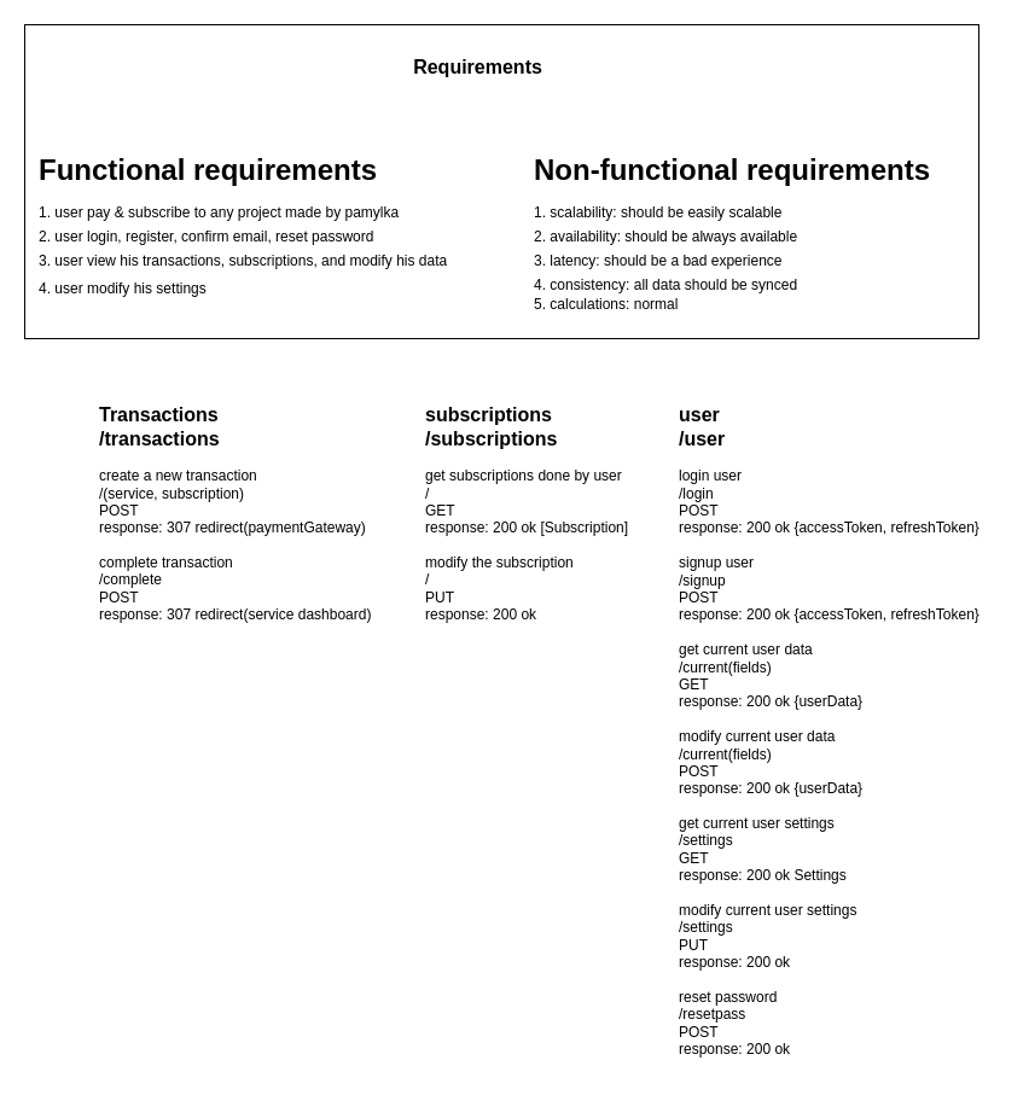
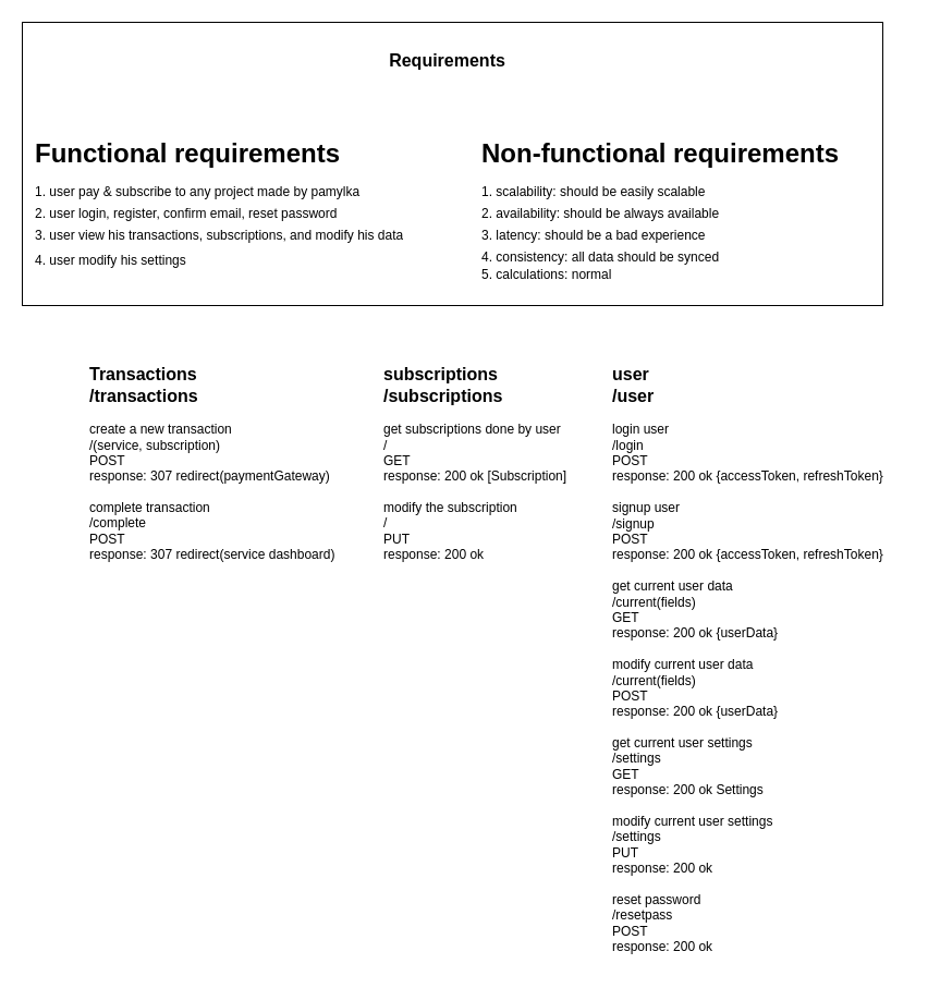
  <mxCell id="0" />
  <mxCell id="1" parent="0" />
  <mxCell id="2" value="" style="whiteSpace=wrap;html=1;fontSize=11;" vertex="1" parent="1"><mxGeometry x="20" y="20" width="790" height="260" as="geometry" /></mxCell>
  <mxCell id="3" value="&lt;h1 style=&quot;margin-top: 0px;&quot;&gt;&lt;span style=&quot;background-color: transparent; color: light-dark(rgb(0, 0, 0), rgb(255, 255, 255));&quot;&gt;Functional requirements&lt;/span&gt;&lt;/h1&gt;&lt;h1 style=&quot;margin-top: 0px; line-height: 0%;&quot;&gt;&lt;span style=&quot;font-size: 12px; font-weight: 400;&quot;&gt;1. user pay &amp;amp; subscribe to any project made by pamylka&lt;/span&gt;&lt;/h1&gt;&lt;h1 style=&quot;margin-top: 0px; line-height: 0%;&quot;&gt;&lt;span style=&quot;font-size: 12px; font-weight: 400; background-color: transparent; color: light-dark(rgb(0, 0, 0), rgb(255, 255, 255));&quot;&gt;2. user login, register, confirm email, reset password&lt;/span&gt;&lt;/h1&gt;&lt;h1 style=&quot;margin-top: 0px; line-height: 0%;&quot;&gt;&lt;span style=&quot;font-size: 12px; font-weight: 400; background-color: transparent; color: light-dark(rgb(0, 0, 0), rgb(255, 255, 255));&quot;&gt;3. user view his transactions, subscriptions, and modify his data&lt;/span&gt;&lt;/h1&gt;&lt;div&gt;&lt;span style=&quot;font-size: 12px; font-weight: 400; background-color: transparent; color: light-dark(rgb(0, 0, 0), rgb(255, 255, 255));&quot;&gt;4. user modify his settings&lt;/span&gt;&lt;/div&gt;" style="text;html=1;whiteSpace=wrap;overflow=hidden;rounded=0;" vertex="1" parent="1"><mxGeometry x="30" y="120" width="370" height="130" as="geometry" /></mxCell>
  <mxCell id="4" value="&lt;h1 style=&quot;margin-top: 0px;&quot;&gt;&lt;span style=&quot;background-color: transparent; color: light-dark(rgb(0, 0, 0), rgb(255, 255, 255));&quot;&gt;Non-functional requirements&lt;/span&gt;&lt;/h1&gt;&lt;h1 style=&quot;margin-top: 0px; line-height: 0%;&quot;&gt;&lt;span style=&quot;font-size: 12px; font-weight: 400;&quot;&gt;1. scalability: should be easily scalable&lt;/span&gt;&lt;/h1&gt;&lt;h1 style=&quot;margin-top: 0px; line-height: 0%;&quot;&gt;&lt;span style=&quot;background-color: transparent; color: light-dark(rgb(0, 0, 0), rgb(255, 255, 255)); font-size: 12px; font-weight: 400;&quot;&gt;2. availability: should be always available&lt;/span&gt;&lt;/h1&gt;&lt;h1 style=&quot;margin-top: 0px; line-height: 0%;&quot;&gt;&lt;span style=&quot;background-color: transparent; color: light-dark(rgb(0, 0, 0), rgb(255, 255, 255)); font-size: 12px; font-weight: 400;&quot;&gt;3. latency: should be a bad experience&lt;/span&gt;&lt;/h1&gt;&lt;h1 style=&quot;margin-top: 0px; line-height: 0%;&quot;&gt;&lt;span style=&quot;background-color: transparent; color: light-dark(rgb(0, 0, 0), rgb(255, 255, 255)); font-size: 12px; font-weight: normal;&quot;&gt;4. consistency: all data should be synced&lt;/span&gt;&lt;/h1&gt;&lt;div style=&quot;line-height: 0%;&quot;&gt;&lt;span style=&quot;background-color: transparent; color: light-dark(rgb(0, 0, 0), rgb(255, 255, 255));&quot;&gt;5. calculations: normal&lt;/span&gt;&lt;/div&gt;" style="text;html=1;whiteSpace=wrap;overflow=hidden;rounded=0;" vertex="1" parent="1"><mxGeometry x="440" y="120" width="350" height="150" as="geometry" /></mxCell>
- <mxCell id="5" value="&lt;font style=&quot;font-size: 16px;&quot;&gt;&lt;b&gt;Requirements&lt;/b&gt;&lt;/font&gt;" style="text;html=1;align=center;verticalAlign=middle;resizable=0;points=[];autosize=1;strokeColor=none;fillColor=none;" vertex="1" parent="1"><mxGeometry x="330" y="40" width="130" height="30" as="geometry" /></mxCell>
+ <mxCell id="5" value="&lt;font style=&quot;font-size: 16px;&quot;&gt;&lt;b&gt;Requirements&lt;/b&gt;&lt;/font&gt;" style="text;html=1;align=center;verticalAlign=middle;resizable=0;points=[];autosize=1;strokeColor=none;fillColor=none;" vertex="1" parent="1"><mxGeometry x="345" y="40" width="130" height="30" as="geometry" /></mxCell>
  <mxCell id="6" value="&lt;div&gt;&lt;span style=&quot;font-size: 16px;&quot;&gt;&lt;b&gt;Transactions&lt;/b&gt;&lt;/span&gt;&lt;/div&gt;&lt;font style=&quot;font-size: 16px;&quot;&gt;&lt;b&gt;/transactions&lt;/b&gt;&lt;/font&gt;&lt;div&gt;&lt;br&gt;&lt;/div&gt;&lt;div&gt;create a new transaction&lt;/div&gt;&lt;div&gt;/(service, subscription)&lt;/div&gt;&lt;div&gt;POST&lt;/div&gt;&lt;div&gt;response: 307 redirect(paymentGateway)&lt;/div&gt;&lt;div&gt;&lt;br&gt;&lt;/div&gt;&lt;div&gt;complete transaction&lt;/div&gt;&lt;div&gt;/complete&lt;/div&gt;&lt;div&gt;POST&lt;/div&gt;&lt;div&gt;response: 307 redirect(service dashboard)&lt;/div&gt;" style="text;html=1;align=left;verticalAlign=middle;resizable=0;points=[];autosize=1;strokeColor=none;fillColor=none;" vertex="1" parent="1"><mxGeometry x="80" y="325" width="250" height="200" as="geometry" /></mxCell>
  <mxCell id="7" value="&lt;div&gt;&lt;span style=&quot;font-size: 16px;&quot;&gt;&lt;b&gt;subscriptions&lt;/b&gt;&lt;/span&gt;&lt;/div&gt;&lt;div&gt;&lt;span style=&quot;font-size: 16px;&quot;&gt;&lt;b&gt;/subscriptions&lt;/b&gt;&lt;/span&gt;&lt;/div&gt;&lt;div&gt;&lt;br&gt;&lt;/div&gt;&lt;div&gt;get subscriptions done by user&lt;/div&gt;&lt;div&gt;&lt;span style=&quot;background-color: transparent; color: light-dark(rgb(0, 0, 0), rgb(255, 255, 255));&quot;&gt;/&lt;/span&gt;&lt;/div&gt;&lt;div&gt;&lt;span style=&quot;background-color: transparent; color: light-dark(rgb(0, 0, 0), rgb(255, 255, 255));&quot;&gt;GET&lt;/span&gt;&lt;/div&gt;&lt;div&gt;response: 200 ok [Subscription]&lt;/div&gt;&lt;div&gt;&lt;br&gt;&lt;/div&gt;&lt;div&gt;modify the subscription&lt;/div&gt;&lt;div&gt;/&lt;/div&gt;&lt;div&gt;PUT&lt;/div&gt;&lt;div&gt;response: 200 ok&lt;/div&gt;" style="text;html=1;align=left;verticalAlign=middle;resizable=0;points=[];autosize=1;strokeColor=none;fillColor=none;" vertex="1" parent="1"><mxGeometry x="350" y="325" width="190" height="200" as="geometry" /></mxCell>
  <mxCell id="8" value="&lt;div&gt;&lt;b style=&quot;font-size: 16px; background-color: transparent; color: light-dark(rgb(0, 0, 0), rgb(255, 255, 255));&quot;&gt;user&lt;/b&gt;&lt;/div&gt;&lt;div&gt;&lt;b style=&quot;font-size: 16px; background-color: transparent; color: light-dark(rgb(0, 0, 0), rgb(255, 255, 255));&quot;&gt;/user&lt;/b&gt;&lt;/div&gt;&lt;div&gt;&lt;br&gt;&lt;/div&gt;&lt;div&gt;login user&lt;/div&gt;&lt;div&gt;&lt;span style=&quot;background-color: transparent; color: light-dark(rgb(0, 0, 0), rgb(255, 255, 255));&quot;&gt;/login&lt;/span&gt;&lt;/div&gt;&lt;div&gt;POST&lt;/div&gt;&lt;div&gt;response: 200 ok {accessToken, refreshToken}&lt;/div&gt;&lt;div&gt;&lt;br&gt;&lt;/div&gt;&lt;div&gt;signup user&lt;/div&gt;&lt;div&gt;/signup&lt;/div&gt;&lt;div&gt;POST&lt;/div&gt;&lt;div&gt;response: 200 ok {accessToken, refreshToken}&lt;/div&gt;&lt;div&gt;&lt;br&gt;&lt;/div&gt;&lt;div&gt;get current user data&lt;/div&gt;&lt;div&gt;/current(fields)&lt;/div&gt;&lt;div&gt;GET&lt;/div&gt;&lt;div&gt;response: 200 ok {userData}&lt;/div&gt;&lt;div&gt;&lt;br&gt;&lt;/div&gt;&lt;div&gt;modify current user data&lt;/div&gt;&lt;div&gt;/current(fields)&lt;/div&gt;&lt;div&gt;POST&lt;/div&gt;&lt;div&gt;response: 200 ok {userData}&lt;/div&gt;&lt;div&gt;&lt;br&gt;&lt;/div&gt;&lt;div&gt;get current user settings&lt;/div&gt;&lt;div&gt;/settings&lt;/div&gt;&lt;div&gt;GET&lt;/div&gt;&lt;div&gt;response: 200 ok Settings&lt;/div&gt;&lt;div&gt;&lt;br&gt;&lt;/div&gt;&lt;div&gt;modify current user settings&lt;/div&gt;&lt;div&gt;/settings&lt;/div&gt;&lt;div&gt;PUT&lt;/div&gt;&lt;div&gt;response: 200 ok&lt;/div&gt;&lt;div&gt;&lt;br&gt;&lt;/div&gt;&lt;div&gt;reset password&lt;/div&gt;&lt;div&gt;/resetpass&lt;/div&gt;&lt;div&gt;POST&lt;/div&gt;&lt;div&gt;response: 200 ok&lt;/div&gt;" style="text;html=1;align=left;verticalAlign=middle;resizable=0;points=[];autosize=1;strokeColor=none;fillColor=none;" vertex="1" parent="1"><mxGeometry x="560" y="325" width="270" height="560" as="geometry" /></mxCell>
